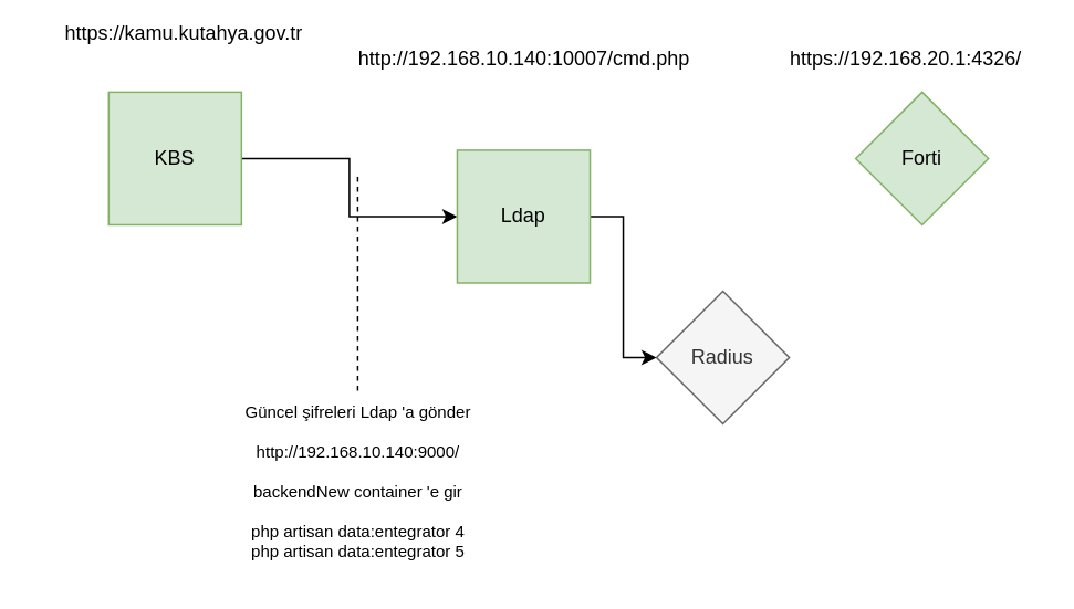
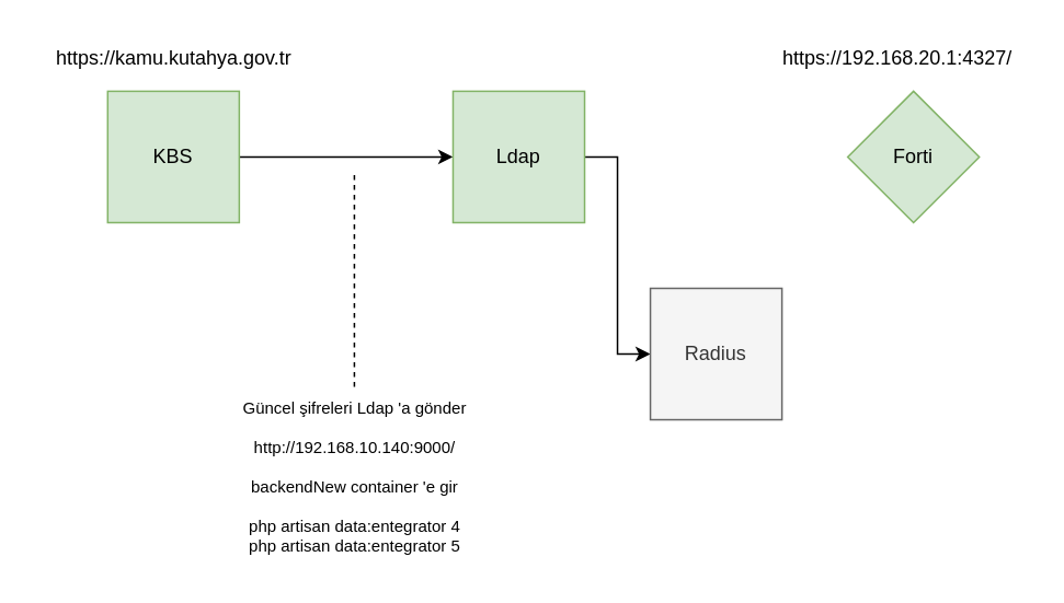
  <mxCell id="0" />
  <mxCell id="1" parent="0" />
  <mxCell id="2" style="edgeStyle=orthogonalEdgeStyle;rounded=0;orthogonalLoop=1;jettySize=auto;html=1;exitX=1;exitY=0.5;exitDx=0;exitDy=0;entryX=0;entryY=0.5;entryDx=0;entryDy=0;" edge="1" parent="1" source="3" target="5"><mxGeometry relative="1" as="geometry" /></mxCell>
  <mxCell id="3" value="KBS" style="whiteSpace=wrap;html=1;aspect=fixed;fillColor=#d5e8d4;strokeColor=#82b366;" vertex="1" parent="1"><mxGeometry x="65" y="55" width="80" height="80" as="geometry" /></mxCell>
  <mxCell id="4" style="edgeStyle=orthogonalEdgeStyle;rounded=0;orthogonalLoop=1;jettySize=auto;html=1;exitX=1;exitY=0.5;exitDx=0;exitDy=0;entryX=0;entryY=0.5;entryDx=0;entryDy=0;" edge="1" parent="1" source="5" target="7"><mxGeometry relative="1" as="geometry" /></mxCell>
- <mxCell id="5" value="Ldap" style="whiteSpace=wrap;html=1;aspect=fixed;fillColor=#d5e8d4;strokeColor=#82b366;" vertex="1" parent="1"><mxGeometry x="275" y="90" width="80" height="80" as="geometry" /></mxCell>
+ <mxCell id="5" value="Ldap" style="whiteSpace=wrap;html=1;aspect=fixed;fillColor=#d5e8d4;strokeColor=#82b366;" vertex="1" parent="1"><mxGeometry x="275" y="55" width="80" height="80" as="geometry" /></mxCell>
  <mxCell id="6" value="Forti" style="rhombus;whiteSpace=wrap;html=1;aspect=fixed;fillColor=#d5e8d4;strokeColor=#82b366;" vertex="1" parent="1"><mxGeometry x="515" y="55" width="80" height="80" as="geometry" /></mxCell>
- <mxCell id="7" value="Radius" style="rhombus;whiteSpace=wrap;html=1;aspect=fixed;fillColor=#f5f5f5;strokeColor=#666666;fontColor=#333333;" vertex="1" parent="1"><mxGeometry x="395" y="175" width="80" height="80" as="geometry" /></mxCell>
- <mxCell id="8" value="https://kamu.kutahya.gov.tr" style="text;html=1;align=center;verticalAlign=middle;resizable=0;points=[];autosize=1;strokeColor=none;fillColor=none;" vertex="1" parent="1"><mxGeometry x="25" y="5" width="170" height="30" as="geometry" /></mxCell>
- <mxCell id="9" value="http://192.168.10.140:10007/cmd.php" style="text;html=1;align=center;verticalAlign=middle;resizable=0;points=[];autosize=1;strokeColor=none;fillColor=none;" vertex="1" parent="1"><mxGeometry x="205" y="20" width="220" height="30" as="geometry" /></mxCell>
- <mxCell id="10" value="https://192.168.20.1:4326/" style="text;html=1;align=center;verticalAlign=middle;resizable=0;points=[];autosize=1;strokeColor=none;fillColor=none;" vertex="1" parent="1"><mxGeometry x="465" y="20" width="160" height="30" as="geometry" /></mxCell>
+ <mxCell id="7" value="Radius" style="whiteSpace=wrap;html=1;aspect=fixed;fillColor=#f5f5f5;strokeColor=#666666;fontColor=#333333;" vertex="1" parent="1"><mxGeometry x="395" y="175" width="80" height="80" as="geometry" /></mxCell>
+ <mxCell id="8" value="https://kamu.kutahya.gov.tr" style="text;html=1;align=center;verticalAlign=middle;resizable=0;points=[];autosize=1;strokeColor=none;fillColor=none;" vertex="1" parent="1"><mxGeometry x="20" y="20" width="170" height="30" as="geometry" /></mxCell>
+ <mxCell id="10" value="https://192.168.20.1:4327/" style="text;html=1;align=center;verticalAlign=middle;resizable=0;points=[];autosize=1;strokeColor=none;fillColor=none;" vertex="1" parent="1"><mxGeometry x="465" y="20" width="160" height="30" as="geometry" /></mxCell>
  <mxCell id="11" style="edgeStyle=orthogonalEdgeStyle;rounded=0;orthogonalLoop=1;jettySize=auto;html=1;fontSize=10;endArrow=none;endFill=0;dashed=1;" edge="1" parent="1" source="12"><mxGeometry relative="1" as="geometry"><mxPoint x="215" y="105" as="targetPoint" /></mxGeometry></mxCell>
  <mxCell id="12" value="Güncel şifreleri Ldap 'a gönder&lt;br&gt;&lt;br&gt;http://192.168.10.140:9000/&lt;br&gt;&lt;br&gt;backendNew container 'e gir&lt;br&gt;&lt;br style=&quot;border-color: var(--border-color);&quot;&gt;php artisan data:entegrator 4&lt;br style=&quot;border-color: var(--border-color);&quot;&gt;php artisan data:entegrator 5" style="text;html=1;align=center;verticalAlign=middle;resizable=0;points=[];autosize=1;strokeColor=none;fillColor=none;fontSize=10;" vertex="1" parent="1"><mxGeometry x="135" y="235" width="160" height="110" as="geometry" /></mxCell>
